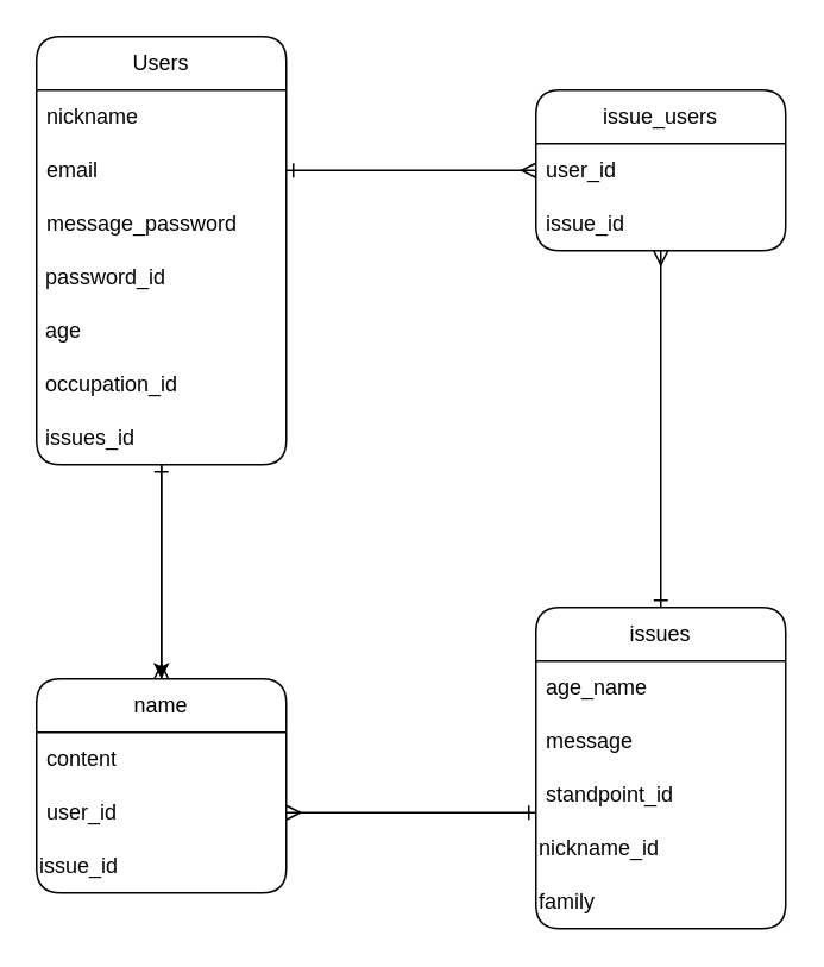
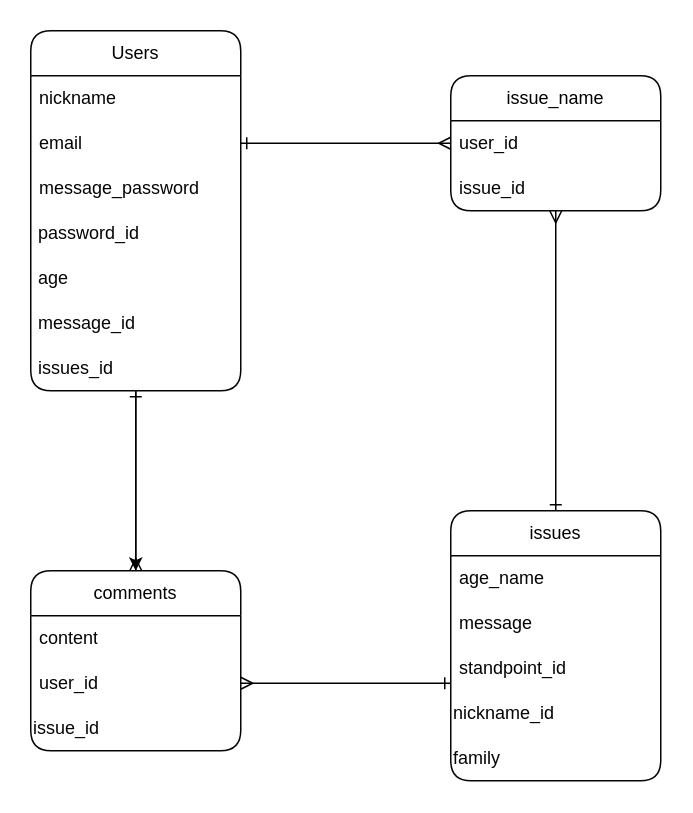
  <mxCell id="0" />
  <mxCell id="1" parent="0" />
  <mxCell id="2" value="Users" style="swimlane;fontStyle=0;childLayout=stackLayout;horizontal=1;startSize=30;horizontalStack=0;resizeParent=1;resizeParentMax=0;resizeLast=0;collapsible=1;marginBottom=0;whiteSpace=wrap;html=1;swimlaneFillColor=#FFFFFF;gradientColor=none;fontColor=#000000;strokeColor=#050505;fillColor=#FFFFFF;rounded=1;" parent="1" vertex="1"><mxGeometry x="20" y="20" width="140" height="240" as="geometry" /></mxCell>
  <mxCell id="3" value="nickname" style="text;strokeColor=none;fillColor=none;align=left;verticalAlign=middle;spacingLeft=4;spacingRight=4;overflow=hidden;points=[[0,0.5],[1,0.5]];portConstraint=eastwest;rotatable=0;whiteSpace=wrap;html=1;fontColor=#050505;rounded=1;" parent="2" vertex="1"><mxGeometry y="30" width="140" height="30" as="geometry" /></mxCell>
  <mxCell id="4" value="email" style="text;strokeColor=none;fillColor=none;align=left;verticalAlign=middle;spacingLeft=4;spacingRight=4;overflow=hidden;points=[[0,0.5],[1,0.5]];portConstraint=eastwest;rotatable=0;whiteSpace=wrap;html=1;fontColor=#050505;rounded=1;" parent="2" vertex="1"><mxGeometry y="60" width="140" height="30" as="geometry" /></mxCell>
  <mxCell id="5" value="message_password" style="text;strokeColor=none;fillColor=none;align=left;verticalAlign=middle;spacingLeft=4;spacingRight=4;overflow=hidden;points=[[0,0.5],[1,0.5]];portConstraint=eastwest;rotatable=0;whiteSpace=wrap;html=1;fontColor=#050505;rounded=1;" parent="2" vertex="1"><mxGeometry y="90" width="140" height="30" as="geometry" /></mxCell>
  <mxCell id="6" value="&amp;nbsp;password_id" style="text;html=1;strokeColor=none;fillColor=none;align=left;verticalAlign=middle;whiteSpace=wrap;rounded=1;fontColor=#050505;" parent="2" vertex="1"><mxGeometry y="120" width="140" height="30" as="geometry" /></mxCell>
  <mxCell id="7" value="&amp;nbsp;age" style="text;html=1;strokeColor=none;fillColor=none;align=left;verticalAlign=middle;whiteSpace=wrap;rounded=1;fontColor=#050505;" parent="2" vertex="1"><mxGeometry y="150" width="140" height="30" as="geometry" /></mxCell>
- <mxCell id="8" value="&amp;nbsp;occupation_id" style="text;html=1;strokeColor=none;fillColor=none;align=left;verticalAlign=middle;whiteSpace=wrap;rounded=1;fontColor=#050505;" parent="2" vertex="1"><mxGeometry y="180" width="140" height="30" as="geometry" /></mxCell>
+ <mxCell id="8" value="&amp;nbsp;message_id" style="text;html=1;strokeColor=none;fillColor=none;align=left;verticalAlign=middle;whiteSpace=wrap;rounded=1;fontColor=#050505;" parent="2" vertex="1"><mxGeometry y="180" width="140" height="30" as="geometry" /></mxCell>
  <mxCell id="9" value="&amp;nbsp;issues_id" style="text;html=1;strokeColor=none;fillColor=none;align=left;verticalAlign=middle;whiteSpace=wrap;rounded=1;fontColor=#050505;" parent="2" vertex="1"><mxGeometry y="210" width="140" height="30" as="geometry" /></mxCell>
  <mxCell id="10" style="edgeStyle=none;rounded=1;jumpSize=6;html=1;exitX=0.5;exitY=0;exitDx=0;exitDy=0;strokeColor=#000000;strokeWidth=1;fontColor=#050505;startArrow=ERone;startFill=0;endArrow=ERmany;endFill=0;endSize=6;targetPerimeterSpacing=0;" parent="1" source="11" target="19" edge="1"><mxGeometry relative="1" as="geometry" /></mxCell>
  <mxCell id="11" value="issues" style="swimlane;fontStyle=0;childLayout=stackLayout;horizontal=1;startSize=30;horizontalStack=0;resizeParent=1;resizeParentMax=0;resizeLast=0;collapsible=1;marginBottom=0;whiteSpace=wrap;html=1;swimlaneFillColor=#FFFFFF;gradientColor=none;fontColor=#000000;strokeColor=#050505;fillColor=#FFFFFF;rounded=1;" parent="1" vertex="1"><mxGeometry x="300" y="340" width="140" height="180" as="geometry" /></mxCell>
  <mxCell id="12" value="age_name" style="text;strokeColor=none;fillColor=none;align=left;verticalAlign=middle;spacingLeft=4;spacingRight=4;overflow=hidden;points=[[0,0.5],[1,0.5]];portConstraint=eastwest;rotatable=0;whiteSpace=wrap;html=1;fontColor=#050505;rounded=1;" parent="11" vertex="1"><mxGeometry y="30" width="140" height="30" as="geometry" /></mxCell>
  <mxCell id="13" value="message" style="text;strokeColor=none;fillColor=none;align=left;verticalAlign=middle;spacingLeft=4;spacingRight=4;overflow=hidden;points=[[0,0.5],[1,0.5]];portConstraint=eastwest;rotatable=0;whiteSpace=wrap;html=1;fontColor=#050505;rounded=1;" parent="11" vertex="1"><mxGeometry y="60" width="140" height="30" as="geometry" /></mxCell>
  <mxCell id="14" value="standpoint_id" style="text;strokeColor=none;fillColor=none;align=left;verticalAlign=middle;spacingLeft=4;spacingRight=4;overflow=hidden;points=[[0,0.5],[1,0.5]];portConstraint=eastwest;rotatable=0;whiteSpace=wrap;html=1;fontColor=#050505;rounded=1;" parent="11" vertex="1"><mxGeometry y="90" width="140" height="30" as="geometry" /></mxCell>
  <mxCell id="15" value="nickname_id" style="text;html=1;strokeColor=none;fillColor=none;align=left;verticalAlign=middle;whiteSpace=wrap;rounded=1;fontColor=#050505;" parent="11" vertex="1"><mxGeometry y="120" width="140" height="30" as="geometry" /></mxCell>
  <mxCell id="16" value="family" style="text;html=1;strokeColor=none;fillColor=none;align=left;verticalAlign=middle;whiteSpace=wrap;rounded=1;fontColor=#050505;" parent="11" vertex="1"><mxGeometry y="150" width="140" height="30" as="geometry" /></mxCell>
- <mxCell id="17" value="issue_users" style="swimlane;fontStyle=0;childLayout=stackLayout;horizontal=1;startSize=30;horizontalStack=0;resizeParent=1;resizeParentMax=0;resizeLast=0;collapsible=1;marginBottom=0;whiteSpace=wrap;html=1;swimlaneFillColor=#FFFFFF;gradientColor=none;fontColor=#000000;strokeColor=#050505;fillColor=#FFFFFF;rounded=1;" parent="1" vertex="1"><mxGeometry x="300" y="50" width="140" height="90" as="geometry" /></mxCell>
+ <mxCell id="17" value="issue_name" style="swimlane;fontStyle=0;childLayout=stackLayout;horizontal=1;startSize=30;horizontalStack=0;resizeParent=1;resizeParentMax=0;resizeLast=0;collapsible=1;marginBottom=0;whiteSpace=wrap;html=1;swimlaneFillColor=#FFFFFF;gradientColor=none;fontColor=#000000;strokeColor=#050505;fillColor=#FFFFFF;rounded=1;" parent="1" vertex="1"><mxGeometry x="300" y="50" width="140" height="90" as="geometry" /></mxCell>
  <mxCell id="18" value="user_id" style="text;strokeColor=none;fillColor=none;align=left;verticalAlign=middle;spacingLeft=4;spacingRight=4;overflow=hidden;points=[[0,0.5],[1,0.5]];portConstraint=eastwest;rotatable=0;whiteSpace=wrap;html=1;fontColor=#050505;rounded=1;" parent="17" vertex="1"><mxGeometry y="30" width="140" height="30" as="geometry" /></mxCell>
  <mxCell id="19" value="issue_id" style="text;strokeColor=none;fillColor=none;align=left;verticalAlign=middle;spacingLeft=4;spacingRight=4;overflow=hidden;points=[[0,0.5],[1,0.5]];portConstraint=eastwest;rotatable=0;whiteSpace=wrap;html=1;fontColor=#050505;rounded=1;" parent="17" vertex="1"><mxGeometry y="60" width="140" height="30" as="geometry" /></mxCell>
- <mxCell id="20" value="name" style="swimlane;fontStyle=0;childLayout=stackLayout;horizontal=1;startSize=30;horizontalStack=0;resizeParent=1;resizeParentMax=0;resizeLast=0;collapsible=1;marginBottom=0;whiteSpace=wrap;html=1;swimlaneFillColor=#FFFFFF;gradientColor=none;fontColor=#000000;strokeColor=#050505;fillColor=#FFFFFF;rounded=1;" parent="1" vertex="1"><mxGeometry x="20" y="380" width="140" height="120" as="geometry" /></mxCell>
+ <mxCell id="20" value="comments" style="swimlane;fontStyle=0;childLayout=stackLayout;horizontal=1;startSize=30;horizontalStack=0;resizeParent=1;resizeParentMax=0;resizeLast=0;collapsible=1;marginBottom=0;whiteSpace=wrap;html=1;swimlaneFillColor=#FFFFFF;gradientColor=none;fontColor=#000000;strokeColor=#050505;fillColor=#FFFFFF;rounded=1;" parent="1" vertex="1"><mxGeometry x="20" y="380" width="140" height="120" as="geometry" /></mxCell>
  <mxCell id="21" value="content" style="text;strokeColor=none;fillColor=none;align=left;verticalAlign=middle;spacingLeft=4;spacingRight=4;overflow=hidden;points=[[0,0.5],[1,0.5]];portConstraint=eastwest;rotatable=0;whiteSpace=wrap;html=1;fontColor=#050505;rounded=1;" parent="20" vertex="1"><mxGeometry y="30" width="140" height="30" as="geometry" /></mxCell>
  <mxCell id="22" value="user_id" style="text;strokeColor=none;fillColor=none;align=left;verticalAlign=middle;spacingLeft=4;spacingRight=4;overflow=hidden;points=[[0,0.5],[1,0.5]];portConstraint=eastwest;rotatable=0;whiteSpace=wrap;html=1;fontColor=#050505;rounded=1;" parent="20" vertex="1"><mxGeometry y="60" width="140" height="30" as="geometry" /></mxCell>
  <mxCell id="23" value="issue_id" style="text;html=1;strokeColor=none;fillColor=none;align=left;verticalAlign=middle;whiteSpace=wrap;rounded=1;fontColor=#050505;" parent="20" vertex="1"><mxGeometry y="90" width="140" height="30" as="geometry" /></mxCell>
  <mxCell id="24" style="edgeStyle=none;html=1;exitX=0.5;exitY=1;exitDx=0;exitDy=0;entryX=0.5;entryY=0;entryDx=0;entryDy=0;fontColor=#050505;" parent="1" source="9" target="20" edge="1"><mxGeometry relative="1" as="geometry" /></mxCell>
  <mxCell id="25" value="" style="endArrow=ERone;html=1;fontColor=#050505;entryX=0.5;entryY=1;entryDx=0;entryDy=0;strokeColor=#000000;startArrow=ERmany;startFill=0;endFill=0;endSize=6;targetPerimeterSpacing=0;strokeWidth=1;jumpSize=8;" parent="1" source="20" target="9" edge="1"><mxGeometry width="50" height="50" relative="1" as="geometry"><mxPoint x="230" y="440" as="sourcePoint" /><mxPoint x="280" y="390" as="targetPoint" /></mxGeometry></mxCell>
  <mxCell id="26" style="edgeStyle=none;rounded=1;jumpSize=6;html=1;exitX=1;exitY=0.5;exitDx=0;exitDy=0;entryX=0;entryY=0.5;entryDx=0;entryDy=0;strokeColor=#000000;strokeWidth=1;fontColor=#050505;startArrow=ERone;startFill=0;endArrow=ERmany;endFill=0;endSize=6;targetPerimeterSpacing=0;" parent="1" source="4" target="18" edge="1"><mxGeometry relative="1" as="geometry"><Array as="points"><mxPoint x="230" y="95" /></Array></mxGeometry></mxCell>
  <mxCell id="27" style="edgeStyle=none;rounded=1;jumpSize=6;html=1;exitX=1;exitY=0.5;exitDx=0;exitDy=0;strokeColor=#000000;strokeWidth=1;fontColor=#050505;startArrow=ERmany;startFill=0;endArrow=ERone;endFill=0;endSize=6;targetPerimeterSpacing=0;" parent="1" source="22" edge="1"><mxGeometry relative="1" as="geometry"><mxPoint x="300" y="455" as="targetPoint" /></mxGeometry></mxCell>
